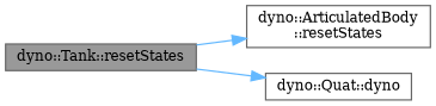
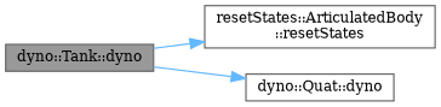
  digraph {
    fontname="DejaVu Serif"
    rankdir=LR
    node [color=grey40 fillcolor=white fontname="DejaVu Serif" fontsize=10 shape=box style=filled]
    edge [color=steelblue1 fontname="DejaVu Serif" fontsize=10 labelfontname=Helvetica labelfontsize=10 style=solid]
-   n1 [color=gray40 fillcolor=grey60 fontcolor=black height=0.2 label="dyno::Tank::resetStates" width=0.4]
-   n2 [height=0.2 label="dyno::ArticulatedBody\l::resetStates" width=0.4]
+   n1 [color=gray40 fillcolor=grey60 fontcolor=black height=0.2 label="dyno::Tank::dyno" width=0.4]
+   n2 [height=0.2 label="resetStates::ArticulatedBody\l::resetStates" width=0.4]
    n3 [height=0.2 label="dyno::Quat::dyno" width=0.4]
    n1 -> n2
    n1 -> n3
  }
